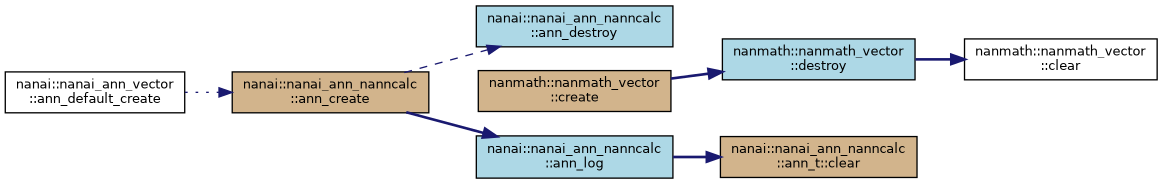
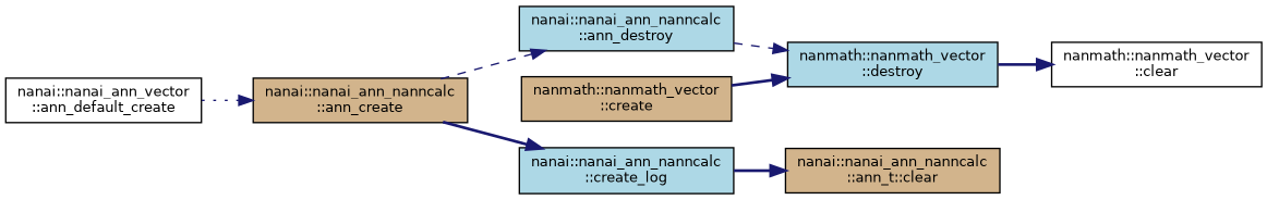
  digraph {
    rankdir=LR
    node [color=black fillcolor=tan fontname=Helvetica fontsize=10 shape=record style=filled]
    edge [color=midnightblue fontname=Helvetica fontsize=10 labelfontname=Helvetica labelfontsize=10 style=bold]
    n1 [fillcolor=white fontcolor=black height=0.2 label="nanai::nanai_ann_vector\l::ann_default_create" width=0.4]
    n2 [height=0.2 label="nanai::nanai_ann_nanncalc\l::ann_create" width=0.4]
    n3 [fillcolor=lightblue height=0.2 label="nanai::nanai_ann_nanncalc\l::ann_destroy" width=0.4]
-   n4 [fillcolor=lightblue height=0.2 label="nanai::nanai_ann_nanncalc\l::ann_log" width=0.4]
+   n4 [fillcolor=lightblue height=0.2 label="nanai::nanai_ann_nanncalc\l::create_log" width=0.4]
    n5 [fillcolor=lightblue height=0.2 label="nanmath::nanmath_vector\l::destroy" width=0.4]
    n6 [height=0.2 label="nanmath::nanmath_vector\l::create" width=0.4]
    n7 [height=0.2 label="nanai::nanai_ann_nanncalc\l::ann_t::clear" width=0.4]
    n8 [fillcolor=white height=0.2 label="nanmath::nanmath_vector\l::clear" width=0.4]
    n1 -> n2 [style=dotted]
    n2 -> n3 [style=dashed]
    n2 -> n4
+   n3 -> n5 [style=dashed]
    n4 -> n7
    n5 -> n8
    n6 -> n5
  }
